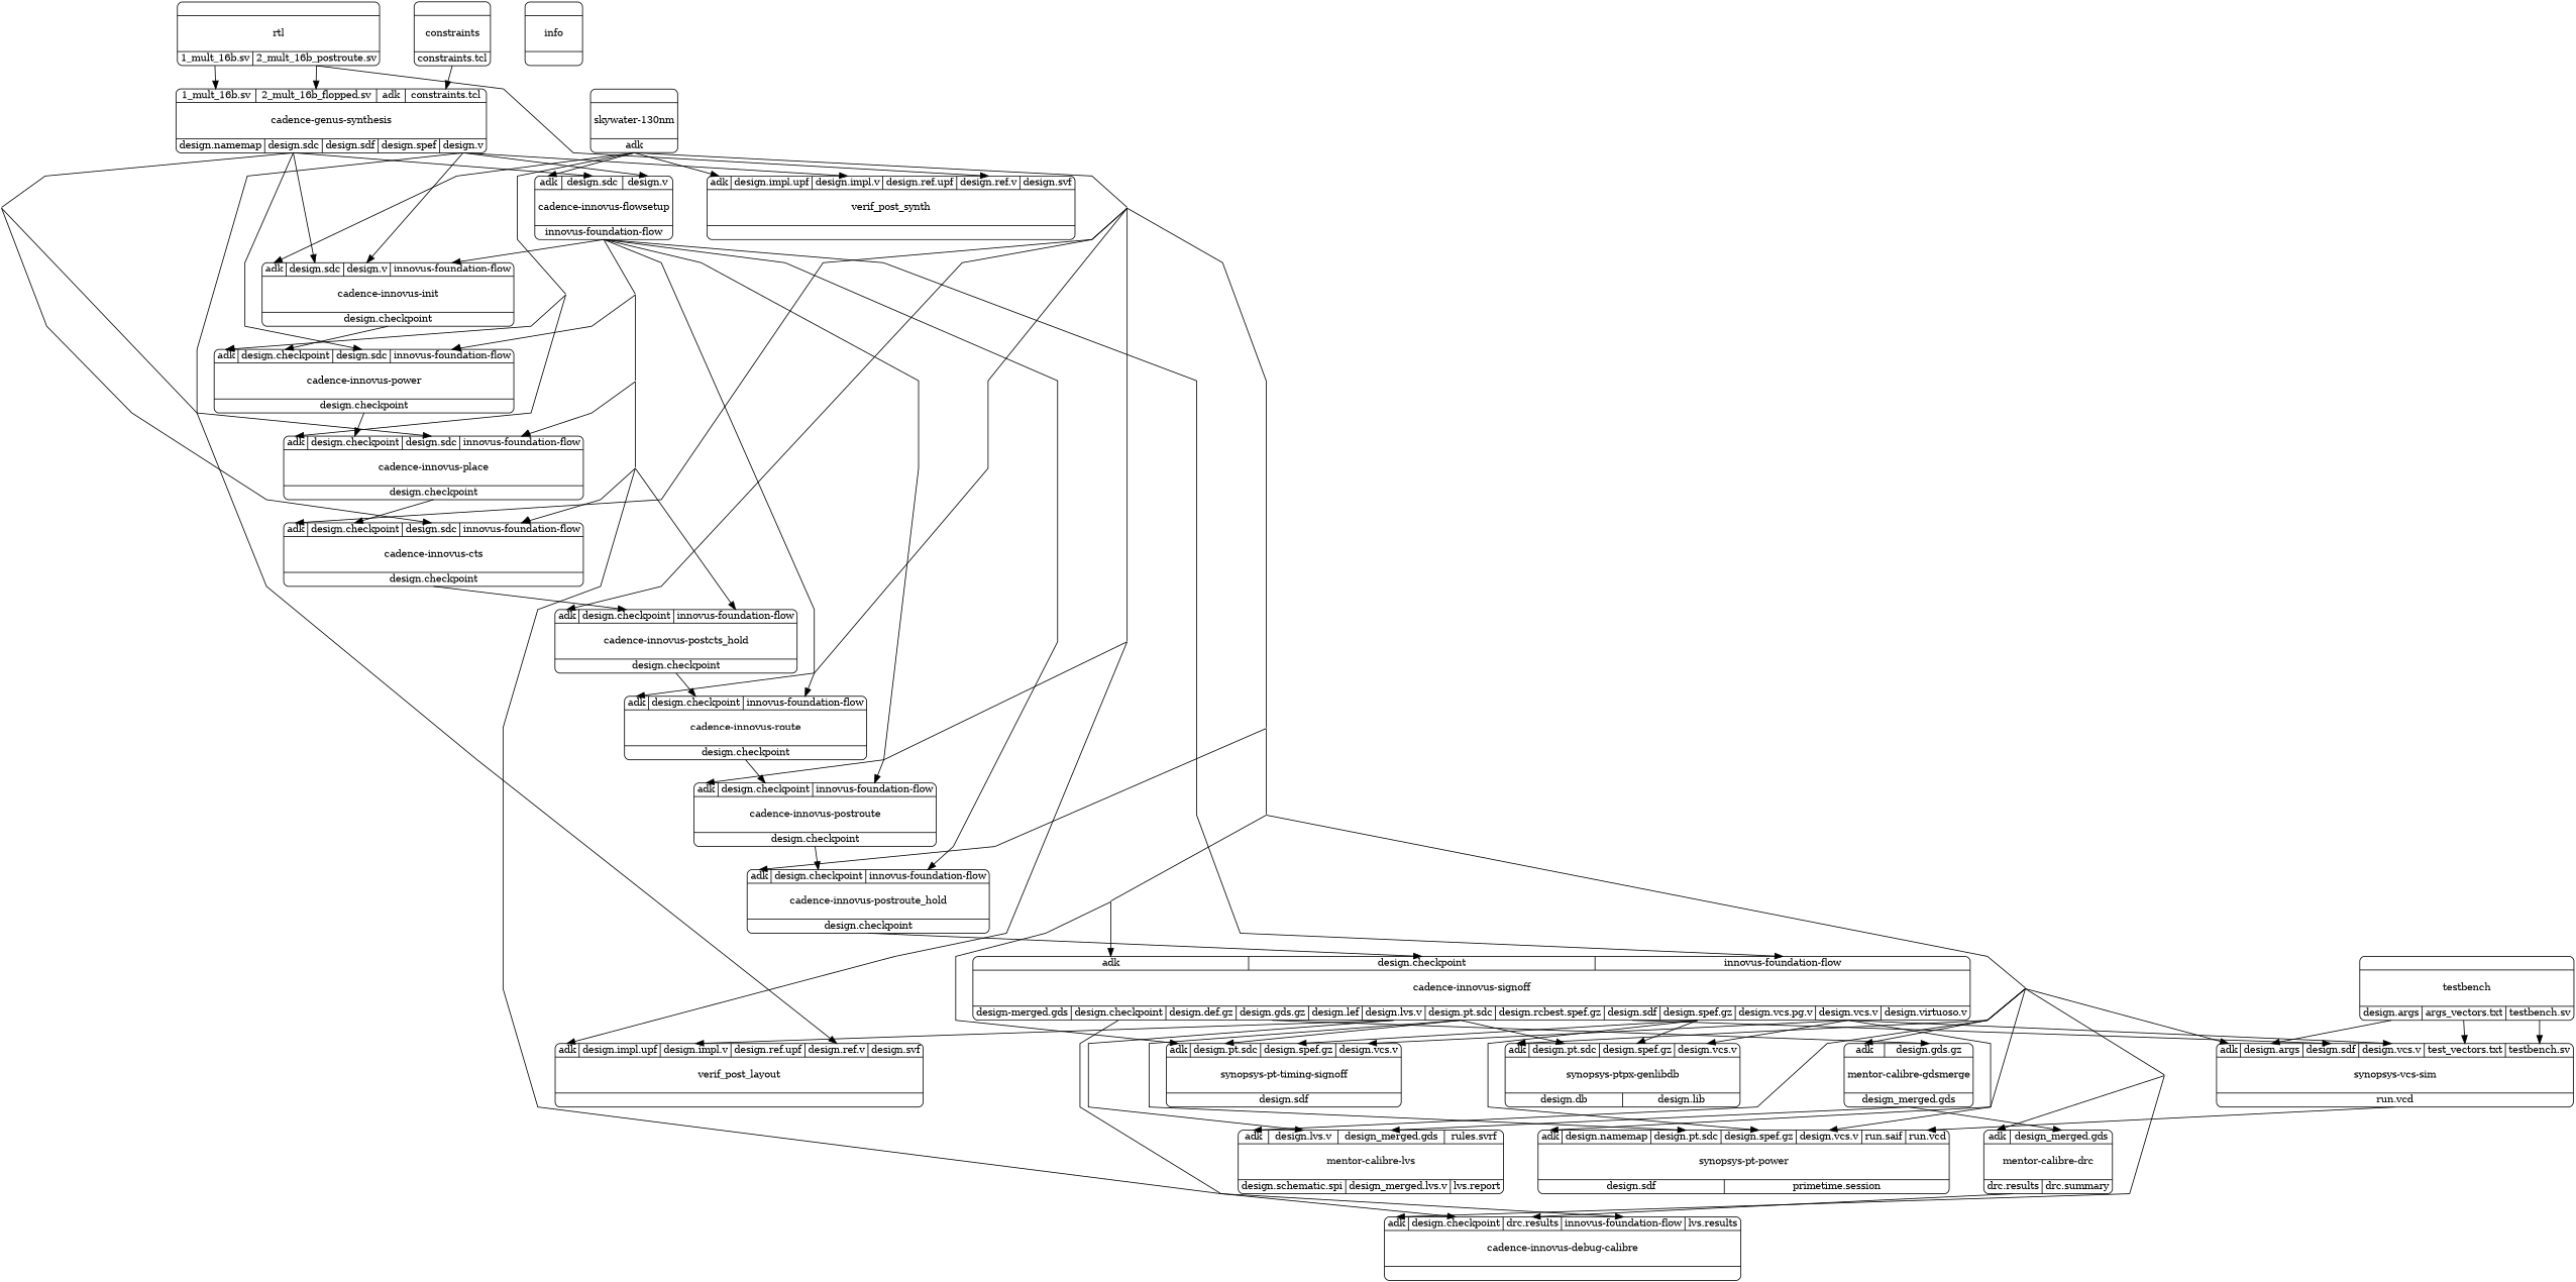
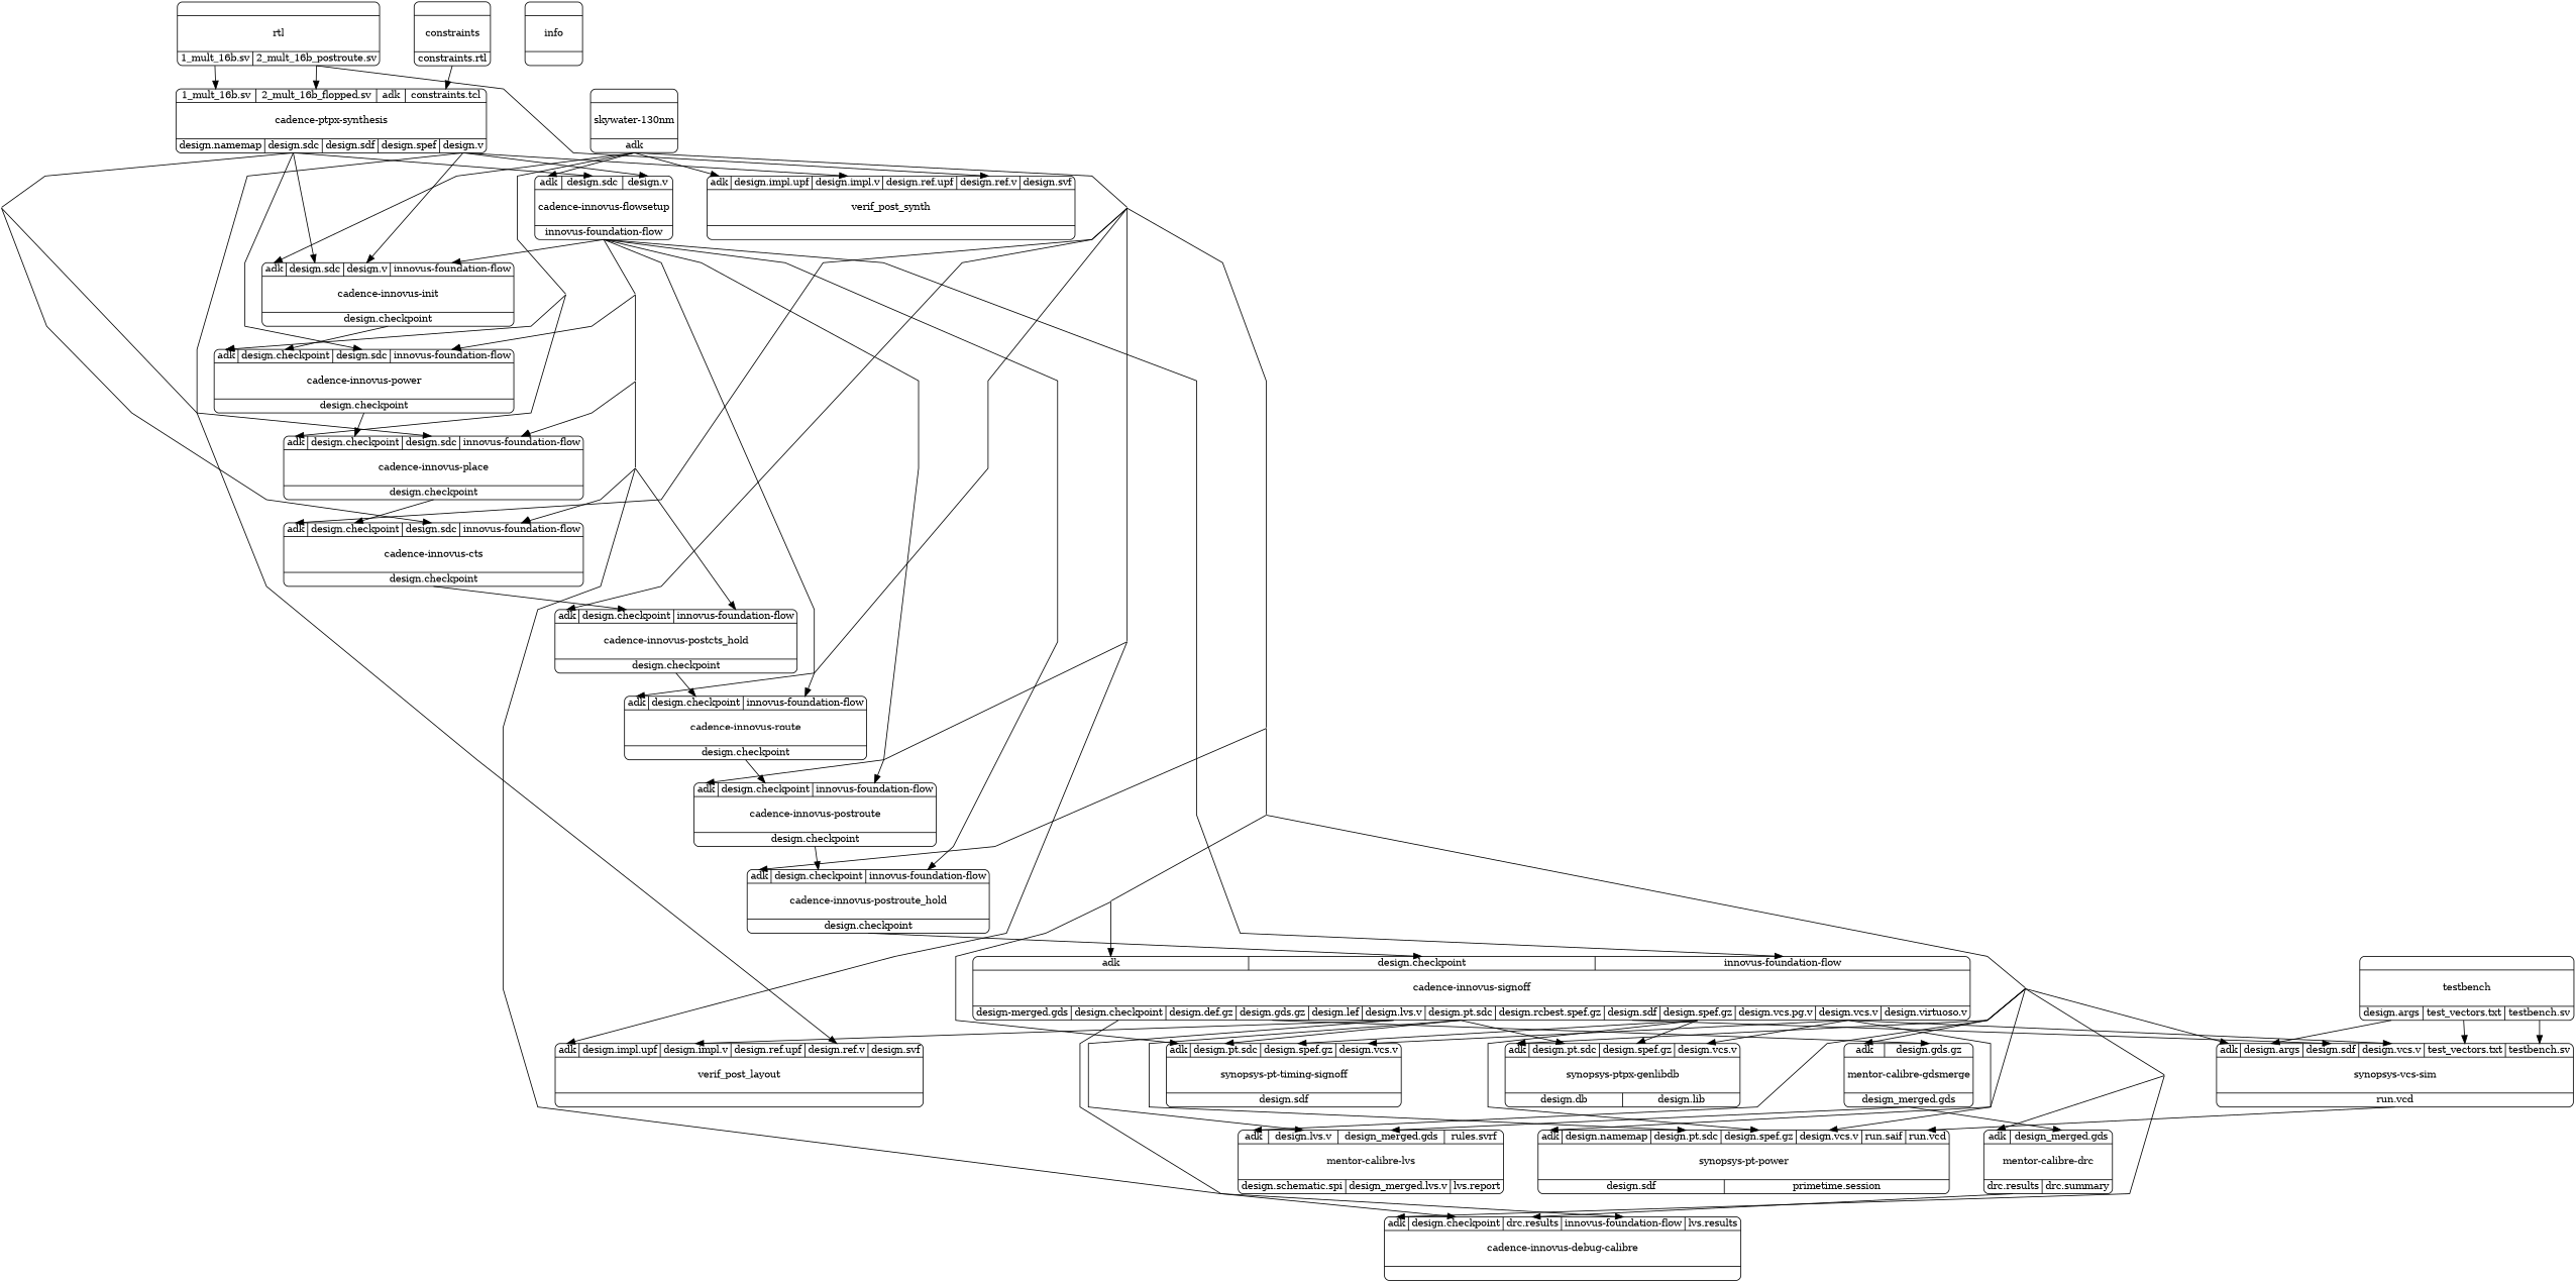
  digraph {
    concentrate=true
    fontsize=60
    labelloc=t
    nodesep=1.2
    rankdir=TB
    ranksep=0.8
    splines=polyline
    node [color=black fontsize=24 penwidth=2 shape=Mrecord]
    edge [arrowsize=2 headport="i_adk:n" penwidth=2 tailport="o_adk:s"]
-   n1 [label="{ { <i_1_mult_16b_sv> 1_mult_16b.sv | <i_2_mult_16b_flopped_sv> 2_mult_16b_flopped.sv | <i_adk> adk | <i_constraints_tcl> constraints.tcl } | \ncadence-genus-synthesis\n\n | { <o_design_namemap> design.namemap | <o_design_sdc> design.sdc | <o_design_sdf> design.sdf | <o_design_spef> design.spef | <o_design_v> design.v } }" width=2]
+   n1 [label="{ { <i_1_mult_16b_sv> 1_mult_16b.sv | <i_2_mult_16b_flopped_sv> 2_mult_16b_flopped.sv | <i_adk> adk | <i_constraints_tcl> constraints.tcl } | \ncadence-ptpx-synthesis\n\n | { <o_design_namemap> design.namemap | <o_design_sdc> design.sdc | <o_design_sdf> design.sdf | <o_design_spef> design.spef | <o_design_v> design.v } }" width=2]
    n2 [label="{ { <i_adk> adk | <i_design_checkpoint> design.checkpoint | <i_design_sdc> design.sdc | <i_innovus_foundation_flow> innovus-foundation-flow } | \ncadence-innovus-cts\n\n | { <o_design_checkpoint> design.checkpoint } }" width=2]
    n3 [label="{ { <i_adk> adk | <i_design_sdc> design.sdc | <i_design_v> design.v } | \ncadence-innovus-flowsetup\n\n | { <o_innovus_foundation_flow> innovus-foundation-flow } }" width=2]
    n4 [label="{ { <i_adk> adk | <i_design_sdc> design.sdc | <i_design_v> design.v | <i_innovus_foundation_flow> innovus-foundation-flow } | \ncadence-innovus-init\n\n | { <o_design_checkpoint> design.checkpoint } }" width=2]
    n5 [label="{ { <i_adk> adk | <i_design_checkpoint> design.checkpoint | <i_design_sdc> design.sdc | <i_innovus_foundation_flow> innovus-foundation-flow } | \ncadence-innovus-place\n\n | { <o_design_checkpoint> design.checkpoint } }" width=2]
    n6 [label="{ { <i_adk> adk | <i_design_checkpoint> design.checkpoint | <i_design_sdc> design.sdc | <i_innovus_foundation_flow> innovus-foundation-flow } | \ncadence-innovus-power\n\n | { <o_design_checkpoint> design.checkpoint } }" width=2]
    n7 [label="{ { <i_adk> adk | <i_design_impl_upf> design.impl.upf | <i_design_impl_v> design.impl.v | <i_design_ref_upf> design.ref.upf | <i_design_ref_v> design.ref.v | <i_design_svf> design.svf } | \nverif_post_layout\n\n | {  } }" width=2]
    n8 [label="{ { <i_adk> adk | <i_design_impl_upf> design.impl.upf | <i_design_impl_v> design.impl.v | <i_design_ref_upf> design.ref.upf | <i_design_ref_v> design.ref.v | <i_design_svf> design.svf } | \nverif_post_synth\n\n | {  } }" width=2]
    n9 [label="{ { <i_adk> adk | <i_design_checkpoint> design.checkpoint | <i_innovus_foundation_flow> innovus-foundation-flow } | \ncadence-innovus-postcts_hold\n\n | { <o_design_checkpoint> design.checkpoint } }" width=2]
    n10 [label="{ { <i_adk> adk | <i_design_checkpoint> design.checkpoint | <i_drc_results> drc.results | <i_innovus_foundation_flow> innovus-foundation-flow | <i_lvs_results> lvs.results } | \ncadence-innovus-debug-calibre\n\n | {  } }" width=2]
    n11 [label="{ { <i_adk> adk | <i_design_checkpoint> design.checkpoint | <i_innovus_foundation_flow> innovus-foundation-flow } | \ncadence-innovus-postroute\n\n | { <o_design_checkpoint> design.checkpoint } }" width=2]
    n12 [label="{ { <i_adk> adk | <i_design_checkpoint> design.checkpoint | <i_innovus_foundation_flow> innovus-foundation-flow } | \ncadence-innovus-postroute_hold\n\n | { <o_design_checkpoint> design.checkpoint } }" width=2]
    n13 [label="{ { <i_adk> adk | <i_design_checkpoint> design.checkpoint | <i_innovus_foundation_flow> innovus-foundation-flow } | \ncadence-innovus-route\n\n | { <o_design_checkpoint> design.checkpoint } }" width=2]
    n14 [label="{ { <i_adk> adk | <i_design_checkpoint> design.checkpoint | <i_innovus_foundation_flow> innovus-foundation-flow } | \ncadence-innovus-signoff\n\n | { <o_design_merged_gds> design-merged.gds | <o_design_checkpoint> design.checkpoint | <o_design_def_gz> design.def.gz | <o_design_gds_gz> design.gds.gz | <o_design_lef> design.lef | <o_design_lvs_v> design.lvs.v | <o_design_pt_sdc> design.pt.sdc | <o_design_rcbest_spef_gz> design.rcbest.spef.gz | <o_design_sdf> design.sdf | <o_design_spef_gz> design.spef.gz | <o_design_vcs_pg_v> design.vcs.pg.v | <o_design_vcs_v> design.vcs.v | <o_design_virtuoso_v> design.virtuoso.v } }" width=2]
    n15 [label="{ { <i_adk> adk | <i_design_gds_gz> design.gds.gz } | \nmentor-calibre-gdsmerge\n\n | { <o_design_merged_gds> design_merged.gds } }" width=2]
    n16 [label="{ { <i_adk> adk | <i_design_lvs_v> design.lvs.v | <i_design_merged_gds> design_merged.gds | <i_rules_svrf> rules.svrf } | \nmentor-calibre-lvs\n\n | { <o_design_schematic_spi> design.schematic.spi | <o_design_merged_lvs_v> design_merged.lvs.v | <o_lvs_report> lvs.report } }" width=2]
    n17 [label="{ { <i_adk> adk | <i_design_namemap> design.namemap | <i_design_pt_sdc> design.pt.sdc | <i_design_spef_gz> design.spef.gz | <i_design_vcs_v> design.vcs.v | <i_run_saif> run.saif | <i_run_vcd> run.vcd } | \nsynopsys-pt-power\n\n | { <o_design_sdf> design.sdf | <o_primetime_session> primetime.session } }" width=2]
    n18 [label="{ { <i_adk> adk | <i_design_pt_sdc> design.pt.sdc | <i_design_spef_gz> design.spef.gz | <i_design_vcs_v> design.vcs.v } | \nsynopsys-pt-timing-signoff\n\n | { <o_design_sdf> design.sdf } }" width=2]
    n19 [label="{ { <i_adk> adk | <i_design_pt_sdc> design.pt.sdc | <i_design_spef_gz> design.spef.gz | <i_design_vcs_v> design.vcs.v } | \nsynopsys-ptpx-genlibdb\n\n | { <o_design_db> design.db | <o_design_lib> design.lib } }" width=2]
    n20 [label="{ { <i_adk> adk | <i_design_args> design.args | <i_design_sdf> design.sdf | <i_design_vcs_v> design.vcs.v | <i_test_vectors_txt> test_vectors.txt | <i_testbench_sv> testbench.sv } | \nsynopsys-vcs-sim\n\n | { <o_run_vcd> run.vcd } }" width=2]
    n21 [label="{ { <i_adk> adk | <i_design_merged_gds> design_merged.gds } | \nmentor-calibre-drc\n\n | { <o_drc_results> drc.results | <o_drc_summary> drc.summary } }" width=2]
-   n22 [label="{ {  } | \nconstraints\n\n | { <o_constraints_tcl> constraints.tcl } }" width=2]
+   n22 [label="{ {  } | \nconstraints\n\n | { <o_constraints_tcl> constraints.rtl } }" width=2]
    n23 [label="{ {  } | \ninfo\n\n | {  } }" width=2]
    n24 [label="{ {  } | \nrtl\n\n | { <o_1_mult_16b_sv> 1_mult_16b.sv | <o_2_mult_16b_flopped_sv> 2_mult_16b_postroute.sv } }" width=2]
    n25 [label="{ {  } | \nskywater-130nm\n\n | { <o_adk> adk } }" width=2]
-   n26 [label="{ {  } | \ntestbench\n\n | { <o_design_args> design.args | <o_test_vectors_txt> args_vectors.txt | <o_testbench_sv> testbench.sv } }" width=2]
+   n26 [label="{ {  } | \ntestbench\n\n | { <o_design_args> design.args | <o_test_vectors_txt> test_vectors.txt | <o_testbench_sv> testbench.sv } }" width=2]
    n1 -> n2 [headport="i_design_sdc:n" tailport="o_design_sdc:s"]
    n1 -> n3 [headport="i_design_sdc:n" tailport="o_design_sdc:s"]
    n1 -> n3 [headport="i_design_v:n" tailport="o_design_v:s"]
    n1 -> n4 [headport="i_design_sdc:n" tailport="o_design_sdc:s"]
    n1 -> n4 [headport="i_design_v:n" tailport="o_design_v:s"]
    n1 -> n5 [headport="i_design_sdc:n" tailport="o_design_sdc:s"]
    n1 -> n6 [headport="i_design_sdc:n" tailport="o_design_sdc:s"]
    n1 -> n7 [headport="i_design_ref_v:n" tailport="o_design_v:s"]
    n1 -> n8 [headport="i_design_impl_v:n" tailport="o_design_v:s"]
    n2 -> n9 [headport="i_design_checkpoint:n" tailport="o_design_checkpoint:s"]
    n3 -> n2 [headport="i_innovus_foundation_flow:n" tailport="o_innovus_foundation_flow:s"]
    n3 -> n4 [headport="i_innovus_foundation_flow:n" tailport="o_innovus_foundation_flow:s"]
    n3 -> n5 [headport="i_innovus_foundation_flow:n" tailport="o_innovus_foundation_flow:s"]
    n3 -> n6 [headport="i_innovus_foundation_flow:n" tailport="o_innovus_foundation_flow:s"]
    n3 -> n9 [headport="i_innovus_foundation_flow:n" tailport="o_innovus_foundation_flow:s"]
    n3 -> n10 [headport="i_innovus_foundation_flow:n" tailport="o_innovus_foundation_flow:s"]
    n3 -> n11 [headport="i_innovus_foundation_flow:n" tailport="o_innovus_foundation_flow:s"]
    n3 -> n12 [headport="i_innovus_foundation_flow:n" tailport="o_innovus_foundation_flow:s"]
    n3 -> n13 [headport="i_innovus_foundation_flow:n" tailport="o_innovus_foundation_flow:s"]
    n3 -> n14 [headport="i_innovus_foundation_flow:n" tailport="o_innovus_foundation_flow:s"]
    n4 -> n6 [headport="i_design_checkpoint:n" tailport="o_design_checkpoint:s"]
    n5 -> n2 [headport="i_design_checkpoint:n" tailport="o_design_checkpoint:s"]
    n6 -> n5 [headport="i_design_checkpoint:n" tailport="o_design_checkpoint:s"]
    n9 -> n13 [headport="i_design_checkpoint:n" tailport="o_design_checkpoint:s"]
    n11 -> n12 [headport="i_design_checkpoint:n" tailport="o_design_checkpoint:s"]
    n12 -> n14 [headport="i_design_checkpoint:n" tailport="o_design_checkpoint:s"]
    n13 -> n11 [headport="i_design_checkpoint:n" tailport="o_design_checkpoint:s"]
    n14 -> n7 [headport="i_design_impl_v:n" tailport="o_design_lvs_v:s"]
    n14 -> n10 [headport="i_design_checkpoint:n" tailport="o_design_checkpoint:s"]
    n14 -> n15 [headport="i_design_gds_gz:n" tailport="o_design_gds_gz:s"]
    n14 -> n16 [headport="i_design_lvs_v:n" tailport="o_design_lvs_v:s"]
    n14 -> n17 [headport="i_design_pt_sdc:n" tailport="o_design_pt_sdc:s"]
    n14 -> n17 [headport="i_design_spef_gz:n" tailport="o_design_spef_gz:s"]
    n14 -> n17 [headport="i_design_vcs_v:n" tailport="o_design_vcs_v:s"]
    n14 -> n18 [headport="i_design_pt_sdc:n" tailport="o_design_pt_sdc:s"]
    n14 -> n18 [headport="i_design_spef_gz:n" tailport="o_design_spef_gz:s"]
    n14 -> n18 [headport="i_design_vcs_v:n" tailport="o_design_vcs_v:s"]
    n14 -> n19 [headport="i_design_pt_sdc:n" tailport="o_design_pt_sdc:s"]
    n14 -> n19 [headport="i_design_spef_gz:n" tailport="o_design_spef_gz:s"]
    n14 -> n19 [headport="i_design_vcs_v:n" tailport="o_design_vcs_v:s"]
    n14 -> n20 [headport="i_design_sdf:n" tailport="o_design_sdf:s"]
    n14 -> n20 [headport="i_design_vcs_v:n" tailport="o_design_vcs_v:s"]
    n15 -> n16 [headport="i_design_merged_gds:n" tailport="o_design_merged_gds:s"]
    n15 -> n21 [headport="i_design_merged_gds:n" tailport="o_design_merged_gds:s"]
    n20 -> n17 [headport="i_run_vcd:n" tailport="o_run_vcd:s"]
    n21 -> n10 [headport="i_drc_results:n" tailport="o_drc_results:s"]
    n22 -> n1 [headport="i_constraints_tcl:n" tailport="o_constraints_tcl:s"]
    n24 -> n1 [headport="i_1_mult_16b_sv:n" tailport="o_1_mult_16b_sv:s"]
    n24 -> n1 [headport="i_2_mult_16b_flopped_sv:n" tailport="o_2_mult_16b_flopped_sv:s"]
    n24 -> n8 [headport="i_design_ref_v:n" tailport="o_2_mult_16b_flopped_sv:s"]
    n25 -> n2
    n25 -> n3
    n25 -> n4
    n25 -> n5
    n25 -> n6
    n25 -> n7
    n25 -> n8
    n25 -> n9
    n25 -> n10
    n25 -> n11
    n25 -> n12
    n25 -> n13
    n25 -> n14
    n25 -> n15
    n25 -> n16
    n25 -> n17
    n25 -> n18
    n25 -> n19
    n25 -> n20
    n25 -> n21
    n26 -> n20 [headport="i_design_args:n" tailport="o_design_args:s"]
    n26 -> n20 [headport="i_test_vectors_txt:n" tailport="o_test_vectors_txt:s"]
    n26 -> n20 [headport="i_testbench_sv:n" tailport="o_testbench_sv:s"]
  }
